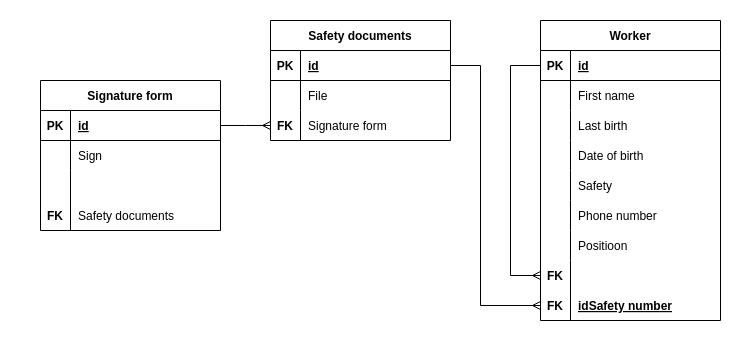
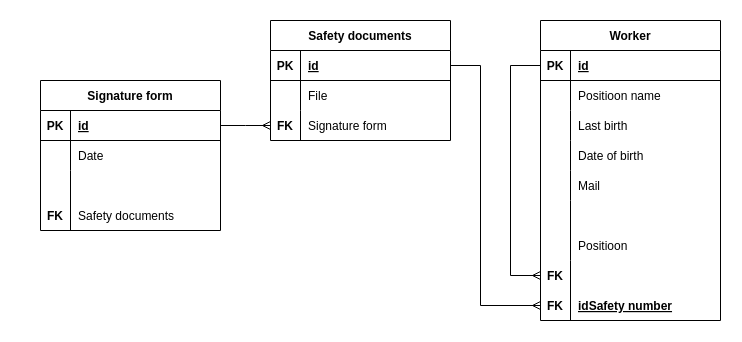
  <mxCell id="0" />
  <mxCell id="1" parent="0" />
  <mxCell id="2" value="Safety documents" style="shape=table;startSize=30;container=1;collapsible=1;childLayout=tableLayout;fixedRows=1;rowLines=0;fontStyle=1;align=center;resizeLast=1;" vertex="1" parent="1"><mxGeometry x="270" y="20" width="180" height="120" as="geometry" /></mxCell>
  <mxCell id="3" value="" style="shape=partialRectangle;collapsible=0;dropTarget=0;pointerEvents=0;fillColor=none;top=0;left=0;bottom=1;right=0;points=[[0,0.5],[1,0.5]];portConstraint=eastwest;" vertex="1" parent="2"><mxGeometry y="30" width="180" height="30" as="geometry" /></mxCell>
  <mxCell id="4" value="PK" style="shape=partialRectangle;connectable=0;fillColor=none;top=0;left=0;bottom=0;right=0;fontStyle=1;overflow=hidden;" vertex="1" parent="3"><mxGeometry width="30" height="30" as="geometry"><mxRectangle width="30" height="30" as="alternateBounds" /></mxGeometry></mxCell>
  <mxCell id="5" value="id" style="shape=partialRectangle;connectable=0;fillColor=none;top=0;left=0;bottom=0;right=0;align=left;spacingLeft=6;fontStyle=5;overflow=hidden;" vertex="1" parent="3"><mxGeometry x="30" width="150" height="30" as="geometry"><mxRectangle width="150" height="30" as="alternateBounds" /></mxGeometry></mxCell>
  <mxCell id="6" value="" style="shape=partialRectangle;collapsible=0;dropTarget=0;pointerEvents=0;fillColor=none;top=0;left=0;bottom=0;right=0;points=[[0,0.5],[1,0.5]];portConstraint=eastwest;" vertex="1" parent="2"><mxGeometry y="60" width="180" height="30" as="geometry" /></mxCell>
  <mxCell id="7" value="" style="shape=partialRectangle;connectable=0;fillColor=none;top=0;left=0;bottom=0;right=0;editable=1;overflow=hidden;" vertex="1" parent="6"><mxGeometry width="30" height="30" as="geometry"><mxRectangle width="30" height="30" as="alternateBounds" /></mxGeometry></mxCell>
  <mxCell id="8" value="File" style="shape=partialRectangle;connectable=0;fillColor=none;top=0;left=0;bottom=0;right=0;align=left;spacingLeft=6;overflow=hidden;" vertex="1" parent="6"><mxGeometry x="30" width="150" height="30" as="geometry"><mxRectangle width="150" height="30" as="alternateBounds" /></mxGeometry></mxCell>
  <mxCell id="9" value="" style="shape=partialRectangle;collapsible=0;dropTarget=0;pointerEvents=0;fillColor=none;top=0;left=0;bottom=0;right=0;points=[[0,0.5],[1,0.5]];portConstraint=eastwest;" vertex="1" parent="2"><mxGeometry y="90" width="180" height="30" as="geometry" /></mxCell>
  <mxCell id="10" value="FK" style="shape=partialRectangle;connectable=0;fillColor=none;top=0;left=0;bottom=0;right=0;editable=1;overflow=hidden;fontStyle=1" vertex="1" parent="9"><mxGeometry width="30" height="30" as="geometry"><mxRectangle width="30" height="30" as="alternateBounds" /></mxGeometry></mxCell>
  <mxCell id="11" value="Signature form" style="shape=partialRectangle;connectable=0;fillColor=none;top=0;left=0;bottom=0;right=0;align=left;spacingLeft=6;overflow=hidden;" vertex="1" parent="9"><mxGeometry x="30" width="150" height="30" as="geometry"><mxRectangle width="150" height="30" as="alternateBounds" /></mxGeometry></mxCell>
  <mxCell id="12" value="Signature form" style="shape=table;startSize=30;container=1;collapsible=1;childLayout=tableLayout;fixedRows=1;rowLines=0;fontStyle=1;align=center;resizeLast=1;" vertex="1" parent="1"><mxGeometry x="40" y="80" width="180" height="150" as="geometry" /></mxCell>
  <mxCell id="13" value="" style="shape=partialRectangle;collapsible=0;dropTarget=0;pointerEvents=0;fillColor=none;top=0;left=0;bottom=1;right=0;points=[[0,0.5],[1,0.5]];portConstraint=eastwest;" vertex="1" parent="12"><mxGeometry y="30" width="180" height="30" as="geometry" /></mxCell>
  <mxCell id="14" value="PK" style="shape=partialRectangle;connectable=0;fillColor=none;top=0;left=0;bottom=0;right=0;fontStyle=1;overflow=hidden;" vertex="1" parent="13"><mxGeometry width="30" height="30" as="geometry"><mxRectangle width="30" height="30" as="alternateBounds" /></mxGeometry></mxCell>
  <mxCell id="15" value="id" style="shape=partialRectangle;connectable=0;fillColor=none;top=0;left=0;bottom=0;right=0;align=left;spacingLeft=6;fontStyle=5;overflow=hidden;" vertex="1" parent="13"><mxGeometry x="30" width="150" height="30" as="geometry"><mxRectangle width="150" height="30" as="alternateBounds" /></mxGeometry></mxCell>
  <mxCell id="16" value="" style="shape=partialRectangle;collapsible=0;dropTarget=0;pointerEvents=0;fillColor=none;top=0;left=0;bottom=0;right=0;points=[[0,0.5],[1,0.5]];portConstraint=eastwest;" vertex="1" parent="12"><mxGeometry y="60" width="180" height="30" as="geometry" /></mxCell>
  <mxCell id="17" value="" style="shape=partialRectangle;connectable=0;fillColor=none;top=0;left=0;bottom=0;right=0;editable=1;overflow=hidden;" vertex="1" parent="16"><mxGeometry width="30" height="30" as="geometry"><mxRectangle width="30" height="30" as="alternateBounds" /></mxGeometry></mxCell>
- <mxCell id="18" value="Sign" style="shape=partialRectangle;connectable=0;fillColor=none;top=0;left=0;bottom=0;right=0;align=left;spacingLeft=6;overflow=hidden;" vertex="1" parent="16"><mxGeometry x="30" width="150" height="30" as="geometry"><mxRectangle width="150" height="30" as="alternateBounds" /></mxGeometry></mxCell>
+ <mxCell id="18" value="Date" style="shape=partialRectangle;connectable=0;fillColor=none;top=0;left=0;bottom=0;right=0;align=left;spacingLeft=6;overflow=hidden;" vertex="1" parent="16"><mxGeometry x="30" width="150" height="30" as="geometry"><mxRectangle width="150" height="30" as="alternateBounds" /></mxGeometry></mxCell>
  <mxCell id="19" value="" style="shape=partialRectangle;collapsible=0;dropTarget=0;pointerEvents=0;fillColor=none;top=0;left=0;bottom=0;right=0;points=[[0,0.5],[1,0.5]];portConstraint=eastwest;" vertex="1" parent="12"><mxGeometry y="90" width="180" height="30" as="geometry" /></mxCell>
  <mxCell id="20" value="" style="shape=partialRectangle;connectable=0;fillColor=none;top=0;left=0;bottom=0;right=0;editable=1;overflow=hidden;" vertex="1" parent="19"><mxGeometry width="30" height="30" as="geometry"><mxRectangle width="30" height="30" as="alternateBounds" /></mxGeometry></mxCell>
  <mxCell id="21" value="" style="shape=partialRectangle;collapsible=0;dropTarget=0;pointerEvents=0;fillColor=none;top=0;left=0;bottom=0;right=0;points=[[0,0.5],[1,0.5]];portConstraint=eastwest;" vertex="1" parent="12"><mxGeometry y="120" width="180" height="30" as="geometry" /></mxCell>
  <mxCell id="22" value="FK" style="shape=partialRectangle;connectable=0;fillColor=none;top=0;left=0;bottom=0;right=0;editable=1;overflow=hidden;fontStyle=1" vertex="1" parent="21"><mxGeometry width="30" height="30" as="geometry"><mxRectangle width="30" height="30" as="alternateBounds" /></mxGeometry></mxCell>
  <mxCell id="23" value="Safety documents" style="shape=partialRectangle;connectable=0;fillColor=none;top=0;left=0;bottom=0;right=0;align=left;spacingLeft=6;overflow=hidden;" vertex="1" parent="21"><mxGeometry x="30" width="150" height="30" as="geometry"><mxRectangle width="150" height="30" as="alternateBounds" /></mxGeometry></mxCell>
  <mxCell id="24" value="" style="edgeStyle=elbowEdgeStyle;fontSize=12;html=1;endArrow=ERmany;rounded=0;entryX=0;entryY=0.5;entryDx=0;entryDy=0;" edge="1" parent="1" source="13" target="9"><mxGeometry width="100" height="100" relative="1" as="geometry"><mxPoint x="330" y="170" as="sourcePoint" /><mxPoint x="430" y="70" as="targetPoint" /></mxGeometry></mxCell>
  <mxCell id="25" value="Worker" style="shape=table;startSize=30;container=1;collapsible=1;childLayout=tableLayout;fixedRows=1;rowLines=0;fontStyle=1;align=center;resizeLast=1;" vertex="1" parent="1"><mxGeometry x="540" y="20" width="180" height="300" as="geometry" /></mxCell>
  <mxCell id="26" value="" style="shape=partialRectangle;collapsible=0;dropTarget=0;pointerEvents=0;fillColor=none;top=0;left=0;bottom=1;right=0;points=[[0,0.5],[1,0.5]];portConstraint=eastwest;" vertex="1" parent="25"><mxGeometry y="30" width="180" height="30" as="geometry" /></mxCell>
  <mxCell id="27" value="PK" style="shape=partialRectangle;connectable=0;fillColor=none;top=0;left=0;bottom=0;right=0;fontStyle=1;overflow=hidden;" vertex="1" parent="26"><mxGeometry width="30" height="30" as="geometry"><mxRectangle width="30" height="30" as="alternateBounds" /></mxGeometry></mxCell>
  <mxCell id="28" value="id" style="shape=partialRectangle;connectable=0;fillColor=none;top=0;left=0;bottom=0;right=0;align=left;spacingLeft=6;fontStyle=5;overflow=hidden;" vertex="1" parent="26"><mxGeometry x="30" width="150" height="30" as="geometry"><mxRectangle width="150" height="30" as="alternateBounds" /></mxGeometry></mxCell>
  <mxCell id="29" value="" style="shape=partialRectangle;collapsible=0;dropTarget=0;pointerEvents=0;fillColor=none;top=0;left=0;bottom=0;right=0;points=[[0,0.5],[1,0.5]];portConstraint=eastwest;" vertex="1" parent="25"><mxGeometry y="60" width="180" height="30" as="geometry" /></mxCell>
  <mxCell id="30" value="" style="shape=partialRectangle;connectable=0;fillColor=none;top=0;left=0;bottom=0;right=0;editable=1;overflow=hidden;" vertex="1" parent="29"><mxGeometry width="30" height="30" as="geometry"><mxRectangle width="30" height="30" as="alternateBounds" /></mxGeometry></mxCell>
- <mxCell id="31" value="First name" style="shape=partialRectangle;connectable=0;fillColor=none;top=0;left=0;bottom=0;right=0;align=left;spacingLeft=6;overflow=hidden;" vertex="1" parent="29"><mxGeometry x="30" width="150" height="30" as="geometry"><mxRectangle width="150" height="30" as="alternateBounds" /></mxGeometry></mxCell>
+ <mxCell id="31" value="Positioon name" style="shape=partialRectangle;connectable=0;fillColor=none;top=0;left=0;bottom=0;right=0;align=left;spacingLeft=6;overflow=hidden;" vertex="1" parent="29"><mxGeometry x="30" width="150" height="30" as="geometry"><mxRectangle width="150" height="30" as="alternateBounds" /></mxGeometry></mxCell>
  <mxCell id="32" value="" style="shape=partialRectangle;collapsible=0;dropTarget=0;pointerEvents=0;fillColor=none;top=0;left=0;bottom=0;right=0;points=[[0,0.5],[1,0.5]];portConstraint=eastwest;" vertex="1" parent="25"><mxGeometry y="90" width="180" height="30" as="geometry" /></mxCell>
  <mxCell id="33" value="" style="shape=partialRectangle;connectable=0;fillColor=none;top=0;left=0;bottom=0;right=0;editable=1;overflow=hidden;fontStyle=1" vertex="1" parent="32"><mxGeometry width="30" height="30" as="geometry"><mxRectangle width="30" height="30" as="alternateBounds" /></mxGeometry></mxCell>
  <mxCell id="34" value="Last birth" style="shape=partialRectangle;connectable=0;fillColor=none;top=0;left=0;bottom=0;right=0;align=left;spacingLeft=6;overflow=hidden;" vertex="1" parent="32"><mxGeometry x="30" width="150" height="30" as="geometry"><mxRectangle width="150" height="30" as="alternateBounds" /></mxGeometry></mxCell>
  <mxCell id="35" value="" style="shape=partialRectangle;collapsible=0;dropTarget=0;pointerEvents=0;fillColor=none;top=0;left=0;bottom=0;right=0;points=[[0,0.5],[1,0.5]];portConstraint=eastwest;" vertex="1" parent="25"><mxGeometry y="120" width="180" height="30" as="geometry" /></mxCell>
  <mxCell id="36" value="" style="shape=partialRectangle;connectable=0;fillColor=none;top=0;left=0;bottom=0;right=0;editable=1;overflow=hidden;fontStyle=1" vertex="1" parent="35"><mxGeometry width="30" height="30" as="geometry"><mxRectangle width="30" height="30" as="alternateBounds" /></mxGeometry></mxCell>
  <mxCell id="37" value="Date of birth" style="shape=partialRectangle;connectable=0;fillColor=none;top=0;left=0;bottom=0;right=0;align=left;spacingLeft=6;overflow=hidden;" vertex="1" parent="35"><mxGeometry x="30" width="150" height="30" as="geometry"><mxRectangle width="150" height="30" as="alternateBounds" /></mxGeometry></mxCell>
  <mxCell id="38" value="" style="shape=partialRectangle;collapsible=0;dropTarget=0;pointerEvents=0;fillColor=none;top=0;left=0;bottom=0;right=0;points=[[0,0.5],[1,0.5]];portConstraint=eastwest;" vertex="1" parent="25"><mxGeometry y="150" width="180" height="30" as="geometry" /></mxCell>
  <mxCell id="39" value="" style="shape=partialRectangle;connectable=0;fillColor=none;top=0;left=0;bottom=0;right=0;editable=1;overflow=hidden;fontStyle=1" vertex="1" parent="38"><mxGeometry width="30" height="30" as="geometry"><mxRectangle width="30" height="30" as="alternateBounds" /></mxGeometry></mxCell>
- <mxCell id="40" value="Safety" style="shape=partialRectangle;connectable=0;fillColor=none;top=0;left=0;bottom=0;right=0;align=left;spacingLeft=6;overflow=hidden;" vertex="1" parent="38"><mxGeometry x="30" width="150" height="30" as="geometry"><mxRectangle width="150" height="30" as="alternateBounds" /></mxGeometry></mxCell>
+ <mxCell id="40" value="Mail" style="shape=partialRectangle;connectable=0;fillColor=none;top=0;left=0;bottom=0;right=0;align=left;spacingLeft=6;overflow=hidden;" vertex="1" parent="38"><mxGeometry x="30" width="150" height="30" as="geometry"><mxRectangle width="150" height="30" as="alternateBounds" /></mxGeometry></mxCell>
  <mxCell id="41" value="" style="shape=partialRectangle;collapsible=0;dropTarget=0;pointerEvents=0;fillColor=none;top=0;left=0;bottom=0;right=0;points=[[0,0.5],[1,0.5]];portConstraint=eastwest;" vertex="1" parent="25"><mxGeometry y="180" width="180" height="30" as="geometry" /></mxCell>
  <mxCell id="42" value="" style="shape=partialRectangle;connectable=0;fillColor=none;top=0;left=0;bottom=0;right=0;editable=1;overflow=hidden;fontStyle=1" vertex="1" parent="41"><mxGeometry width="30" height="30" as="geometry"><mxRectangle width="30" height="30" as="alternateBounds" /></mxGeometry></mxCell>
- <mxCell id="43" value="Phone number" style="shape=partialRectangle;connectable=0;fillColor=none;top=0;left=0;bottom=0;right=0;align=left;spacingLeft=6;overflow=hidden;" vertex="1" parent="41"><mxGeometry x="30" width="150" height="30" as="geometry"><mxRectangle width="150" height="30" as="alternateBounds" /></mxGeometry></mxCell>
  <mxCell id="44" value="" style="shape=partialRectangle;collapsible=0;dropTarget=0;pointerEvents=0;fillColor=none;top=0;left=0;bottom=0;right=0;points=[[0,0.5],[1,0.5]];portConstraint=eastwest;" vertex="1" parent="25"><mxGeometry y="210" width="180" height="30" as="geometry" /></mxCell>
  <mxCell id="45" value="" style="shape=partialRectangle;connectable=0;fillColor=none;top=0;left=0;bottom=0;right=0;editable=1;overflow=hidden;fontStyle=1" vertex="1" parent="44"><mxGeometry width="30" height="30" as="geometry"><mxRectangle width="30" height="30" as="alternateBounds" /></mxGeometry></mxCell>
  <mxCell id="46" value="Positioon" style="shape=partialRectangle;connectable=0;fillColor=none;top=0;left=0;bottom=0;right=0;align=left;spacingLeft=6;overflow=hidden;" vertex="1" parent="44"><mxGeometry x="30" width="150" height="30" as="geometry"><mxRectangle width="150" height="30" as="alternateBounds" /></mxGeometry></mxCell>
  <mxCell id="47" value="" style="shape=partialRectangle;collapsible=0;dropTarget=0;pointerEvents=0;fillColor=none;top=0;left=0;bottom=0;right=0;points=[[0,0.5],[1,0.5]];portConstraint=eastwest;" vertex="1" parent="25"><mxGeometry y="240" width="180" height="30" as="geometry" /></mxCell>
  <mxCell id="48" value="FK" style="shape=partialRectangle;connectable=0;fillColor=none;top=0;left=0;bottom=0;right=0;editable=1;overflow=hidden;fontStyle=1" vertex="1" parent="47"><mxGeometry width="30" height="30" as="geometry"><mxRectangle width="30" height="30" as="alternateBounds" /></mxGeometry></mxCell>
  <mxCell id="49" value="" style="shape=partialRectangle;collapsible=0;dropTarget=0;pointerEvents=0;fillColor=none;top=0;left=0;bottom=0;right=0;points=[[0,0.5],[1,0.5]];portConstraint=eastwest;" vertex="1" parent="25"><mxGeometry y="270" width="180" height="30" as="geometry" /></mxCell>
  <mxCell id="50" value="FK" style="shape=partialRectangle;connectable=0;fillColor=none;top=0;left=0;bottom=0;right=0;editable=1;overflow=hidden;fontStyle=1" vertex="1" parent="49"><mxGeometry width="30" height="30" as="geometry"><mxRectangle width="30" height="30" as="alternateBounds" /></mxGeometry></mxCell>
  <mxCell id="51" value="idSafety number" style="shape=partialRectangle;connectable=0;fillColor=none;top=0;left=0;bottom=0;right=0;align=left;spacingLeft=6;overflow=hidden;fontStyle=5" vertex="1" parent="49"><mxGeometry x="30" width="150" height="30" as="geometry"><mxRectangle width="150" height="30" as="alternateBounds" /></mxGeometry></mxCell>
  <mxCell id="52" value="" style="edgeStyle=elbowEdgeStyle;fontSize=12;html=1;endArrow=ERmany;rounded=0;entryX=0;entryY=0.5;entryDx=0;entryDy=0;exitX=0;exitY=0.5;exitDx=0;exitDy=0;" edge="1" parent="25" source="26" target="47"><mxGeometry width="100" height="100" relative="1" as="geometry"><mxPoint x="-60" y="60" as="sourcePoint" /><mxPoint x="10" y="265" as="targetPoint" /><Array as="points"><mxPoint x="-30" y="150" /></Array></mxGeometry></mxCell>
  <mxCell id="53" value="" style="edgeStyle=elbowEdgeStyle;fontSize=12;html=1;endArrow=ERmany;rounded=0;entryX=0;entryY=0.5;entryDx=0;entryDy=0;exitX=1;exitY=0.5;exitDx=0;exitDy=0;" edge="1" parent="1" source="3" target="49"><mxGeometry width="100" height="100" relative="1" as="geometry"><mxPoint x="360" y="250" as="sourcePoint" /><mxPoint x="430" y="270" as="targetPoint" /><Array as="points"><mxPoint x="480" y="200" /></Array></mxGeometry></mxCell>
  <mxCell id="54" value="" style="shape=partialRectangle;connectable=0;fillColor=none;top=0;left=0;bottom=0;right=0;editable=1;overflow=hidden;fontStyle=1" vertex="1" parent="1"><mxGeometry x="20" y="120" width="30" height="30" as="geometry"><mxRectangle width="30" height="30" as="alternateBounds" /></mxGeometry></mxCell>
